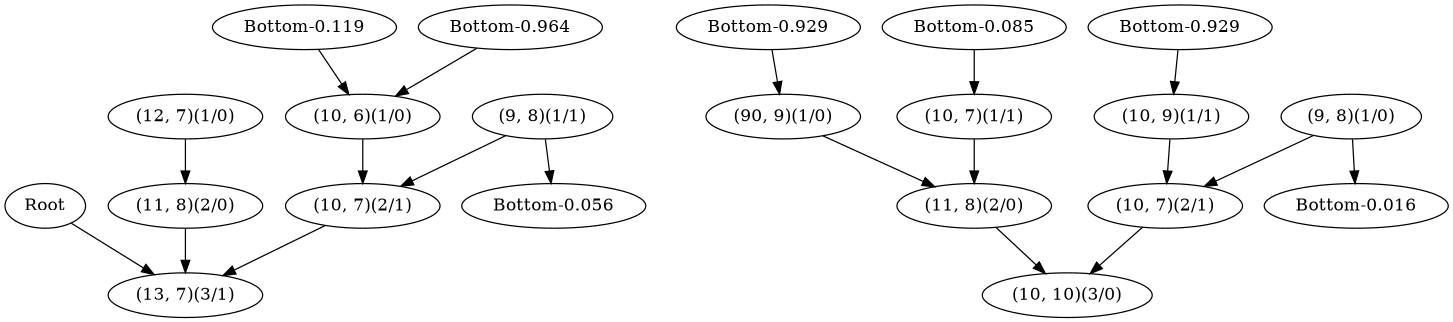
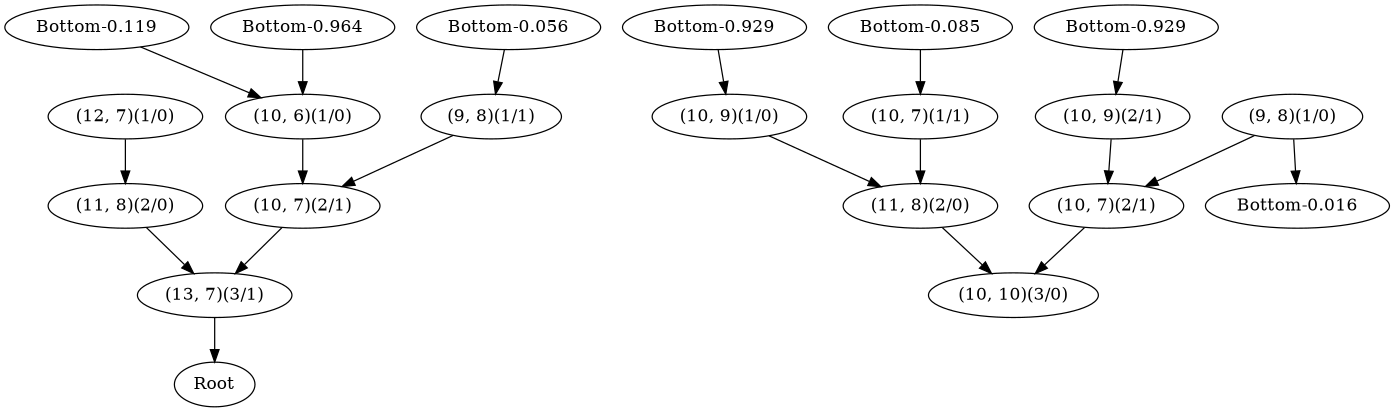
  digraph {
    n1 [label=Root]
    n2 [label="(10, 10)(3/0)"]
    n3 [label="(11, 8)(2/0)"]
-   n4 [label="(90, 9)(1/0)"]
+   n4 [label="(10, 9)(1/0)"]
    n5 [label="Bottom-0.929"]
    n6 [label="(10, 7)(1/1)"]
    n7 [label="Bottom-0.085"]
    n8 [label="(10, 7)(2/1)"]
    n9 [label="(9, 8)(1/0)"]
    n10 [label="Bottom-0.016"]
-   n11 [label="(10, 9)(1/1)"]
+   n11 [label="(10, 9)(2/1)"]
    n12 [label="Bottom-0.929"]
    n13 [label="(13, 7)(3/1)"]
    n14 [label="(11, 8)(2/0)"]
    n15 [label="(12, 7)(1/0)"]
    n16 [label="Bottom-0.119"]
    n17 [label="(10, 6)(1/0)"]
    n18 [label="(10, 7)(2/1)"]
    n19 [label="Bottom-0.964"]
    n20 [label="(9, 8)(1/1)"]
    n21 [label="Bottom-0.056"]
    n3 -> n2
    n4 -> n3
    n5 -> n4
    n6 -> n3
    n7 -> n6
    n8 -> n2
    n9 -> n8
    n9 -> n10
    n11 -> n8
    n12 -> n11
-   n1 -> n13
+   n13 -> n1
    n14 -> n13
    n15 -> n14
    n16 -> n17
    n17 -> n18
    n18 -> n13
    n19 -> n17
    n20 -> n18
-   n20 -> n21
+   n21 -> n20
  }
